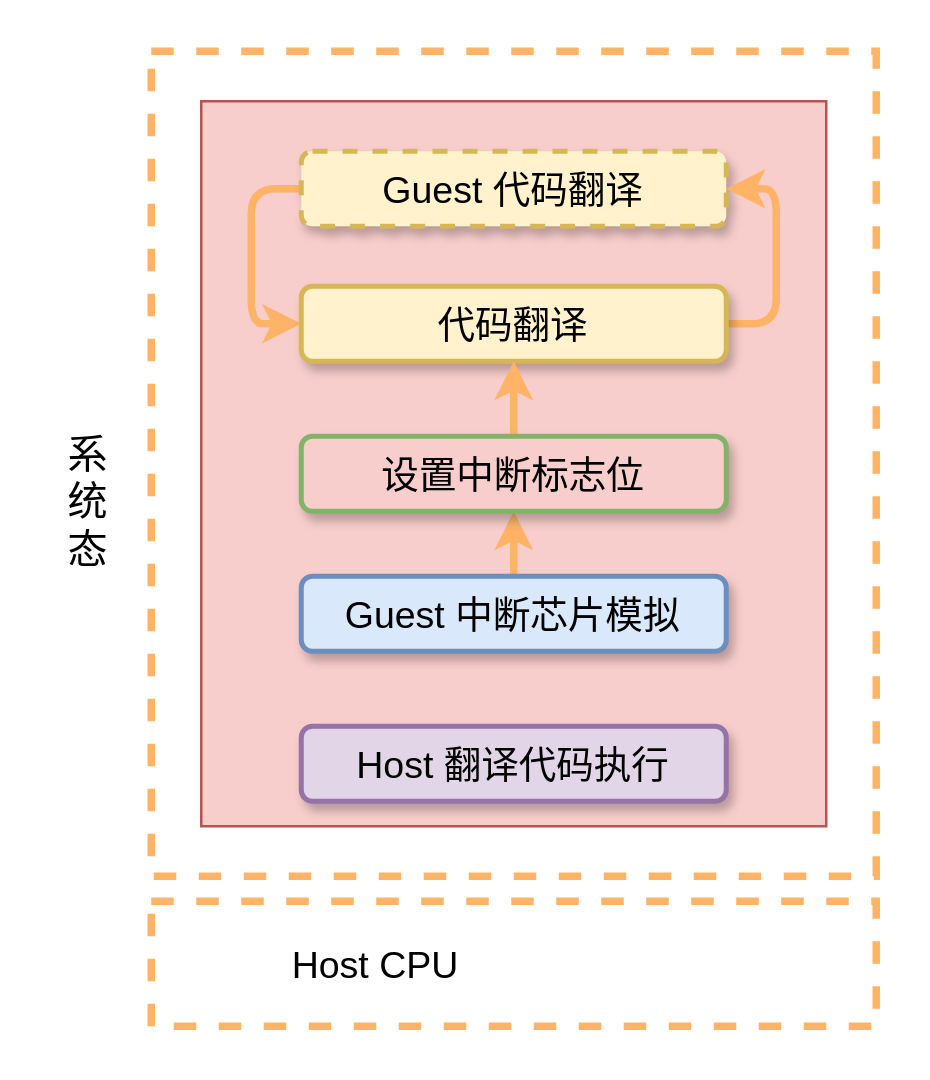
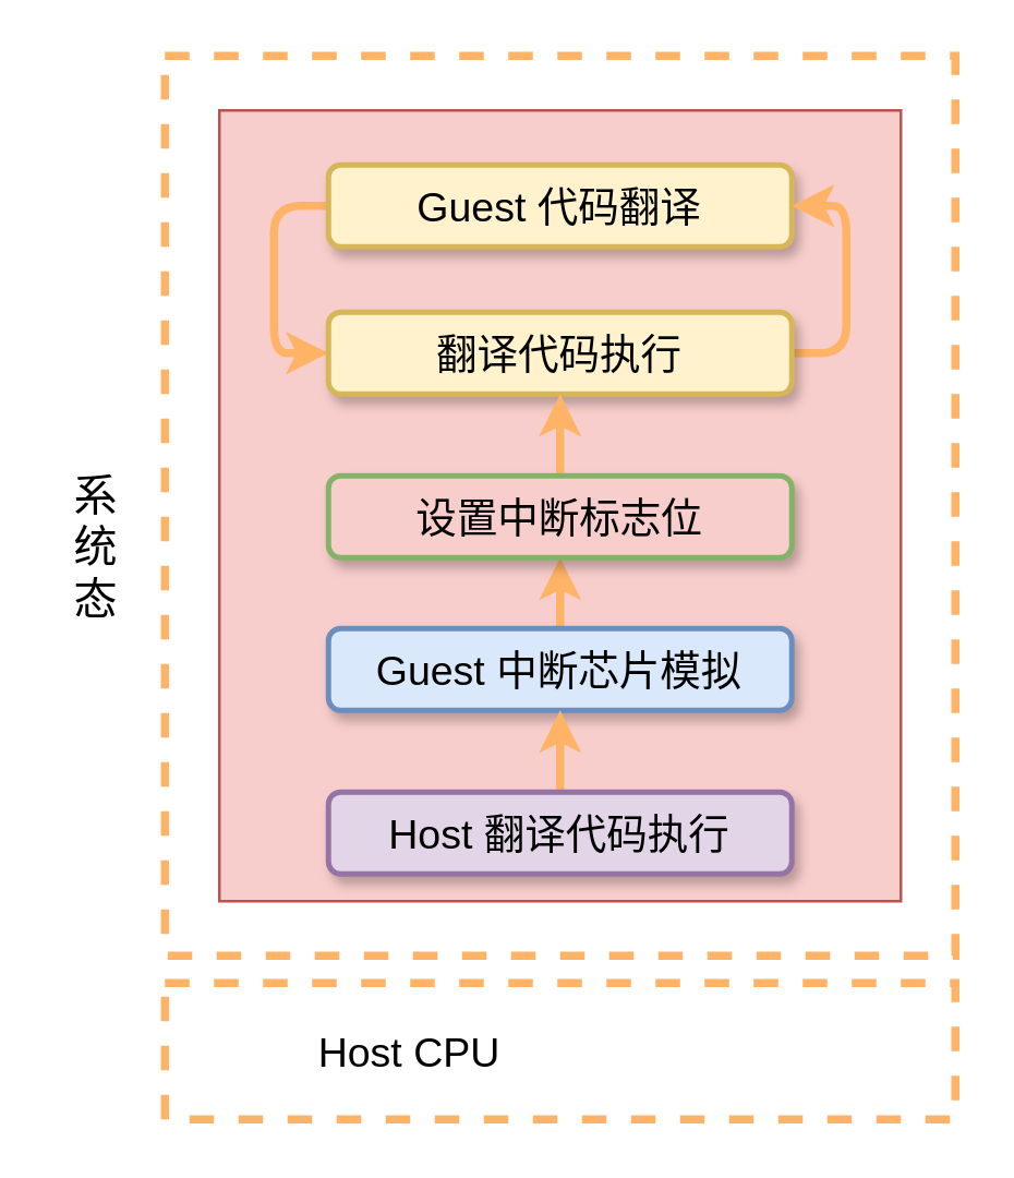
  <mxCell id="0" />
  <mxCell id="1" parent="0" />
  <mxCell id="2" value="" style="rounded=0;whiteSpace=wrap;html=1;fontFamily=Helvetica;fontSize=15;fontColor=default;dashed=1;strokeColor=#FFB366;fillColor=none;strokeWidth=3;" parent="1" vertex="1"><mxGeometry x="60" y="360" width="290" height="50" as="geometry" /></mxCell>
  <mxCell id="3" value="" style="rounded=0;whiteSpace=wrap;html=1;fontFamily=Helvetica;fontSize=15;fontColor=default;dashed=1;strokeColor=#FFB366;fillColor=none;strokeWidth=3;" parent="1" vertex="1"><mxGeometry x="60" y="20" width="290" height="330" as="geometry" /></mxCell>
  <mxCell id="4" value="" style="rounded=0;whiteSpace=wrap;html=1;fillColor=#f8cecc;strokeColor=#b85450;" parent="1" vertex="1"><mxGeometry x="80" y="40" width="250" height="290" as="geometry" /></mxCell>
  <mxCell id="5" style="edgeStyle=orthogonalEdgeStyle;shape=connector;rounded=1;orthogonalLoop=1;jettySize=auto;html=1;exitX=0;exitY=0.5;exitDx=0;exitDy=0;entryX=0;entryY=0.5;entryDx=0;entryDy=0;labelBackgroundColor=default;fontFamily=Helvetica;fontSize=15;fontColor=default;endArrow=classic;strokeColor=#FFB366;strokeWidth=3;" parent="1" source="6" target="8" edge="1"><mxGeometry relative="1" as="geometry" /></mxCell>
- <mxCell id="6" value="Guest 代码翻译" style="rounded=1;whiteSpace=wrap;html=1;fillColor=#fff2cc;strokeColor=#d6b656;fontSize=15;gradientColor=none;strokeWidth=2;glass=0;sketch=0;shadow=1;dashed=1;" parent="1" vertex="1"><mxGeometry x="120" y="60" width="170" height="30" as="geometry" /></mxCell>
+ <mxCell id="6" value="Guest 代码翻译" style="rounded=1;whiteSpace=wrap;html=1;fillColor=#fff2cc;strokeColor=#d6b656;fontSize=15;gradientColor=none;strokeWidth=2;glass=0;sketch=0;shadow=1;" parent="1" vertex="1"><mxGeometry x="120" y="60" width="170" height="30" as="geometry" /></mxCell>
  <mxCell id="7" style="edgeStyle=orthogonalEdgeStyle;shape=connector;rounded=1;orthogonalLoop=1;jettySize=auto;html=1;exitX=1;exitY=0.5;exitDx=0;exitDy=0;entryX=1;entryY=0.5;entryDx=0;entryDy=0;labelBackgroundColor=default;fontFamily=Helvetica;fontSize=15;fontColor=default;endArrow=classic;strokeColor=#FFB366;strokeWidth=3;" parent="1" source="8" target="6" edge="1"><mxGeometry relative="1" as="geometry" /></mxCell>
- <mxCell id="8" value="代码翻译" style="rounded=1;whiteSpace=wrap;html=1;fillColor=#fff2cc;strokeColor=#d6b656;fontSize=15;gradientColor=none;strokeWidth=2;glass=0;sketch=0;shadow=1;" parent="1" vertex="1"><mxGeometry x="120" y="114" width="170" height="30" as="geometry" /></mxCell>
+ <mxCell id="8" value="翻译代码执行" style="rounded=1;whiteSpace=wrap;html=1;fillColor=#fff2cc;strokeColor=#d6b656;fontSize=15;gradientColor=none;strokeWidth=2;glass=0;sketch=0;shadow=1;" parent="1" vertex="1"><mxGeometry x="120" y="114" width="170" height="30" as="geometry" /></mxCell>
  <mxCell id="9" value="Host CPU" style="text;html=1;strokeColor=none;fillColor=none;align=center;verticalAlign=middle;whiteSpace=wrap;rounded=0;fontFamily=Helvetica;fontSize=15;fontColor=default;" parent="1" vertex="1"><mxGeometry x="85" y="370" width="130" height="30" as="geometry" /></mxCell>
  <mxCell id="10" value="系统态" style="text;html=1;strokeColor=none;fillColor=none;align=center;verticalAlign=middle;whiteSpace=wrap;rounded=0;fontSize=16;" parent="1" vertex="1"><mxGeometry x="20" y="130" width="30" height="140" as="geometry" /></mxCell>
  <mxCell id="11" value="" style="edgeStyle=orthogonalEdgeStyle;shape=connector;rounded=1;orthogonalLoop=1;jettySize=auto;html=1;labelBackgroundColor=default;fontFamily=Helvetica;fontSize=15;fontColor=default;endArrow=classic;strokeColor=#FFB366;strokeWidth=3;" edge="1" parent="1" source="12" target="16"><mxGeometry relative="1" as="geometry" /></mxCell>
  <mxCell id="12" value="Guest 中断芯片模拟" style="rounded=1;whiteSpace=wrap;html=1;fillColor=#dae8fc;strokeColor=#6c8ebf;fontSize=15;strokeWidth=2;glass=0;sketch=0;shadow=1;" parent="1" vertex="1"><mxGeometry x="120" y="230" width="170" height="30" as="geometry" /></mxCell>
+ <mxCell id="13" value="" style="edgeStyle=orthogonalEdgeStyle;rounded=1;orthogonalLoop=1;jettySize=auto;html=1;fontSize=15;strokeColor=#FFB366;strokeWidth=3;" parent="1" source="14" target="12" edge="1"><mxGeometry relative="1" as="geometry" /></mxCell>
  <mxCell id="14" value="Host 翻译代码执行" style="rounded=1;whiteSpace=wrap;html=1;fillColor=#e1d5e7;strokeColor=#9673a6;fontSize=15;strokeWidth=2;glass=0;sketch=0;shadow=1;" parent="1" vertex="1"><mxGeometry x="120" y="290" width="170" height="30" as="geometry" /></mxCell>
  <mxCell id="15" value="" style="edgeStyle=orthogonalEdgeStyle;shape=connector;rounded=1;orthogonalLoop=1;jettySize=auto;html=1;labelBackgroundColor=default;fontFamily=Helvetica;fontSize=15;fontColor=default;endArrow=classic;strokeColor=#FFB366;strokeWidth=3;" edge="1" parent="1" source="16" target="8"><mxGeometry relative="1" as="geometry" /></mxCell>
  <mxCell id="16" value="设置中断标志位" style="rounded=1;whiteSpace=wrap;html=1;fillColor=#f8cecc;strokeColor=#82b366;fontSize=15;strokeWidth=2;glass=0;sketch=0;shadow=1;" vertex="1" parent="1"><mxGeometry x="120" y="174" width="170" height="30" as="geometry" /></mxCell>
